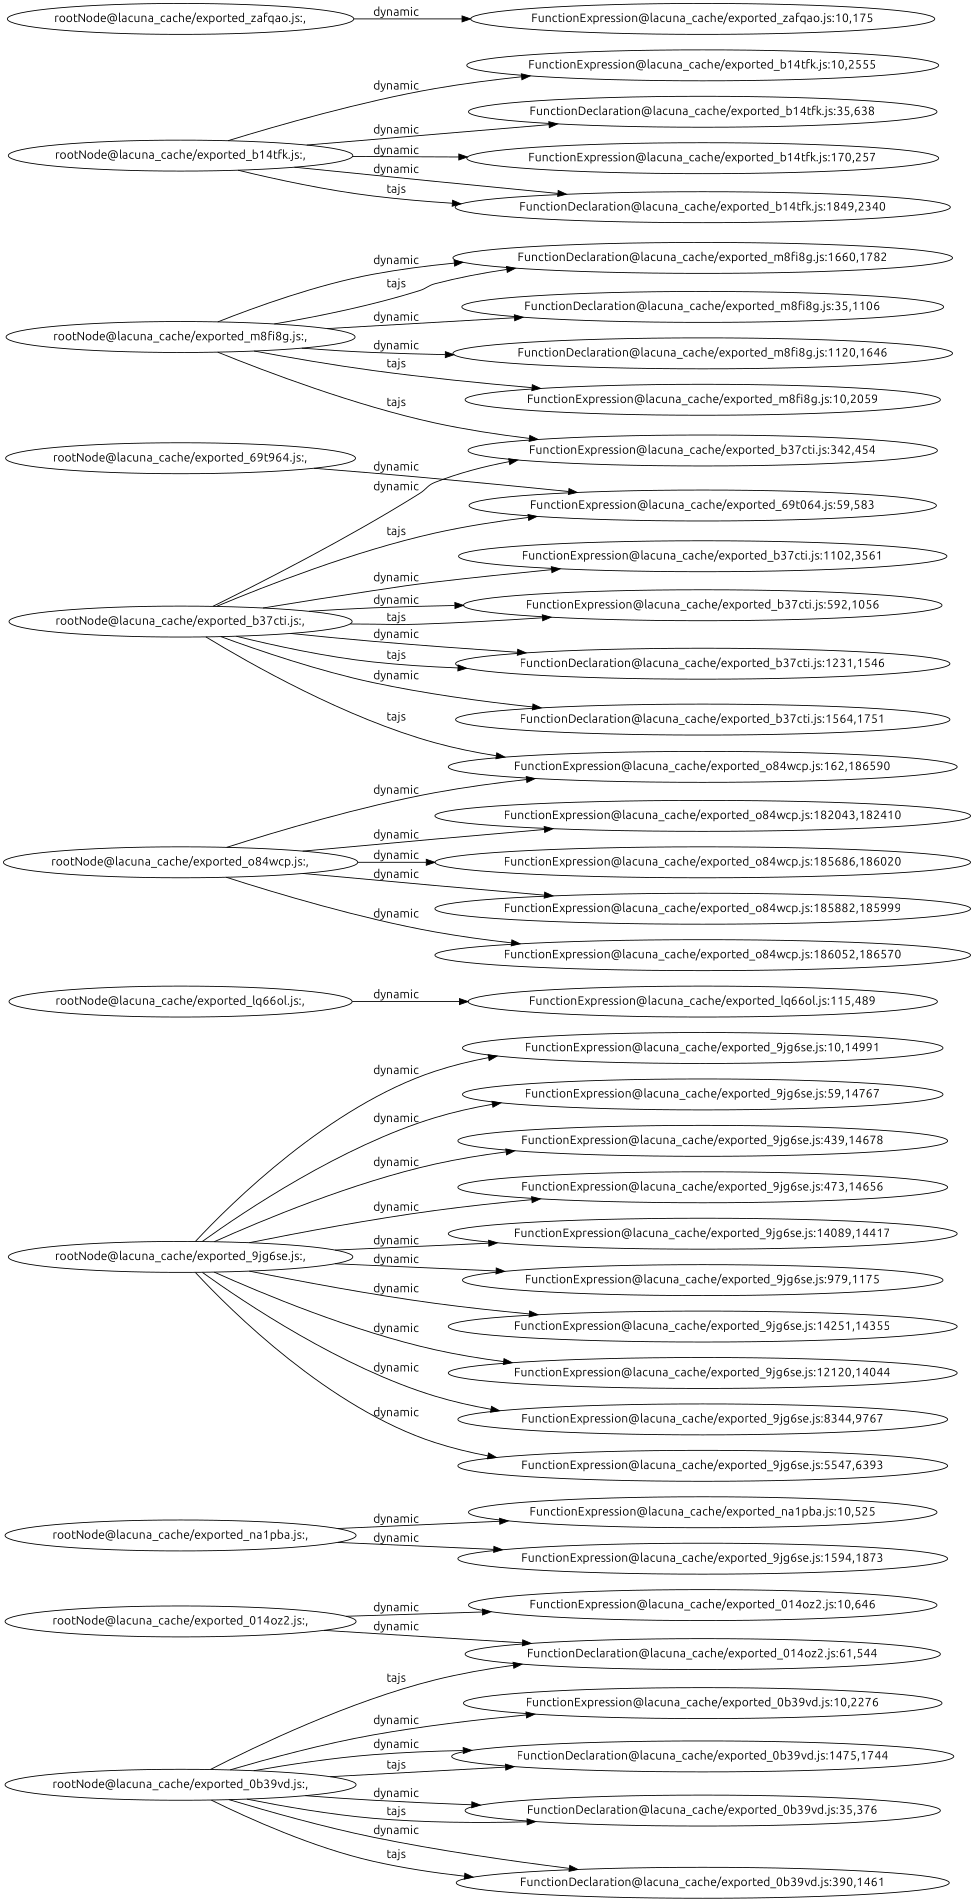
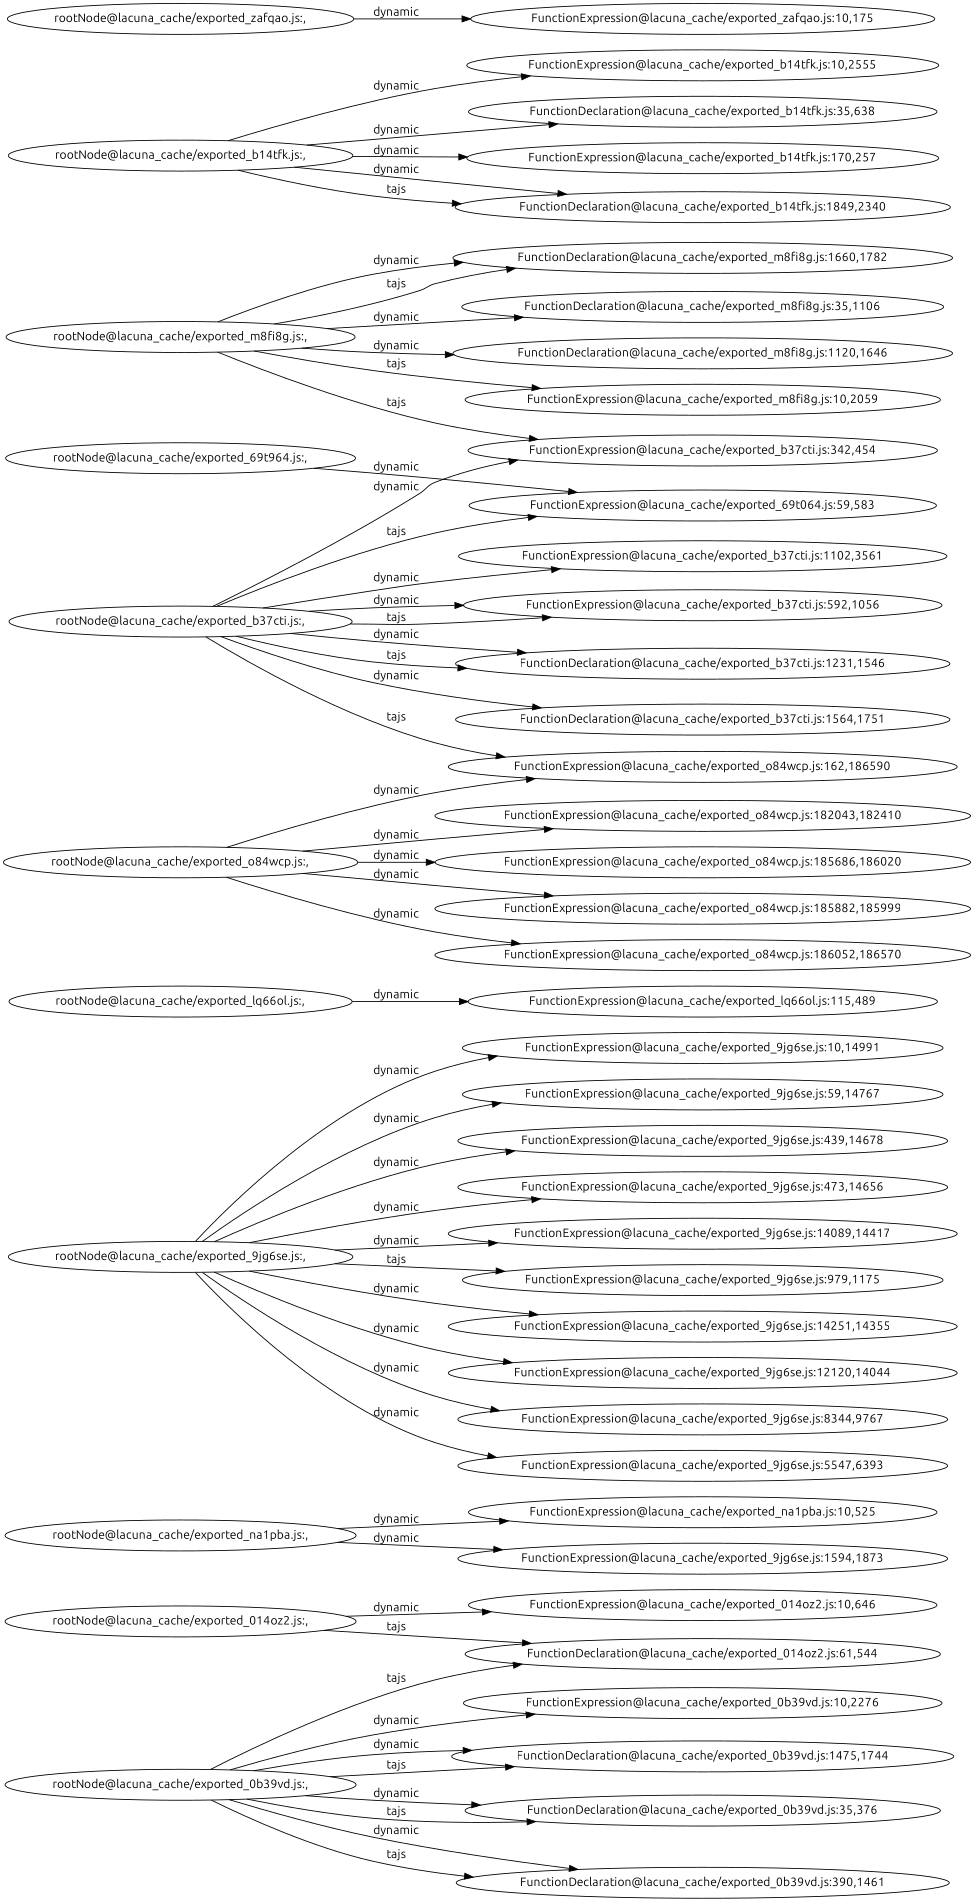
  digraph {
    fontname=Ubuntu
    rankdir=LR
    node [fontname=Ubuntu]
    edge [fontname=Ubuntu]
    "rootNode@lacuna_cache/exported_014oz2.js:,"
    "FunctionExpression@lacuna_cache/exported_014oz2.js:10,646"
    "FunctionDeclaration@lacuna_cache/exported_014oz2.js:61,544"
    "rootNode@lacuna_cache/exported_na1pba.js:,"
    "FunctionExpression@lacuna_cache/exported_na1pba.js:10,525"
    "FunctionExpression@lacuna_cache/exported_9jg6se.js:1594,1873"
    "rootNode@lacuna_cache/exported_9jg6se.js:,"
    "FunctionExpression@lacuna_cache/exported_9jg6se.js:10,14991"
    "FunctionExpression@lacuna_cache/exported_9jg6se.js:59,14767"
    "FunctionExpression@lacuna_cache/exported_9jg6se.js:439,14678"
    "FunctionExpression@lacuna_cache/exported_9jg6se.js:473,14656"
    "FunctionExpression@lacuna_cache/exported_9jg6se.js:14089,14417"
    "FunctionExpression@lacuna_cache/exported_9jg6se.js:979,1175"
    "FunctionExpression@lacuna_cache/exported_9jg6se.js:14251,14355"
    "FunctionExpression@lacuna_cache/exported_9jg6se.js:12120,14044"
    "FunctionExpression@lacuna_cache/exported_9jg6se.js:8344,9767"
    "FunctionExpression@lacuna_cache/exported_9jg6se.js:5547,6393"
    "rootNode@lacuna_cache/exported_0b39vd.js:,"
    "FunctionExpression@lacuna_cache/exported_0b39vd.js:10,2276"
    "FunctionDeclaration@lacuna_cache/exported_0b39vd.js:1475,1744"
    "FunctionDeclaration@lacuna_cache/exported_0b39vd.js:35,376"
    "FunctionDeclaration@lacuna_cache/exported_0b39vd.js:390,1461"
    "rootNode@lacuna_cache/exported_lq66ol.js:,"
    "FunctionExpression@lacuna_cache/exported_lq66ol.js:115,489"
    "rootNode@lacuna_cache/exported_b37cti.js:,"
    "FunctionExpression@lacuna_cache/exported_b37cti.js:342,454"
    "FunctionExpression@lacuna_cache/exported_b37cti.js:1102,3561"
    "FunctionDeclaration@lacuna_cache/exported_b37cti.js:1231,1546"
    "FunctionDeclaration@lacuna_cache/exported_b37cti.js:1564,1751"
    n30 [label="FunctionExpression@lacuna_cache/exported_b37cti.js:592,1056"]
    "FunctionExpression@lacuna_cache/exported_69t064.js:59,583"
    "FunctionExpression@lacuna_cache/exported_o84wcp.js:162,186590"
    "rootNode@lacuna_cache/exported_o84wcp.js:,"
    "FunctionExpression@lacuna_cache/exported_o84wcp.js:182043,182410"
    "FunctionExpression@lacuna_cache/exported_o84wcp.js:185686,186020"
    "FunctionExpression@lacuna_cache/exported_o84wcp.js:185882,185999"
    "FunctionExpression@lacuna_cache/exported_o84wcp.js:186052,186570"
    n38 [label="rootNode@lacuna_cache/exported_69t964.js:,"]
    "rootNode@lacuna_cache/exported_b14tfk.js:,"
    "FunctionExpression@lacuna_cache/exported_b14tfk.js:10,2555"
    "FunctionDeclaration@lacuna_cache/exported_b14tfk.js:35,638"
    "FunctionExpression@lacuna_cache/exported_b14tfk.js:170,257"
    "FunctionDeclaration@lacuna_cache/exported_b14tfk.js:1849,2340"
    "rootNode@lacuna_cache/exported_m8fi8g.js:,"
    "FunctionExpression@lacuna_cache/exported_m8fi8g.js:10,2059"
    "FunctionDeclaration@lacuna_cache/exported_m8fi8g.js:1660,1782"
    "FunctionDeclaration@lacuna_cache/exported_m8fi8g.js:35,1106"
    "FunctionDeclaration@lacuna_cache/exported_m8fi8g.js:1120,1646"
    "rootNode@lacuna_cache/exported_zafqao.js:,"
    "FunctionExpression@lacuna_cache/exported_zafqao.js:10,175"
    "rootNode@lacuna_cache/exported_014oz2.js:," -> "FunctionExpression@lacuna_cache/exported_014oz2.js:10,646" [label=dynamic]
-   "rootNode@lacuna_cache/exported_014oz2.js:," -> "FunctionDeclaration@lacuna_cache/exported_014oz2.js:61,544" [label=dynamic]
+   "rootNode@lacuna_cache/exported_014oz2.js:," -> "FunctionDeclaration@lacuna_cache/exported_014oz2.js:61,544" [label=tajs]
    "rootNode@lacuna_cache/exported_na1pba.js:," -> "FunctionExpression@lacuna_cache/exported_na1pba.js:10,525" [label=dynamic]
    "rootNode@lacuna_cache/exported_na1pba.js:," -> "FunctionExpression@lacuna_cache/exported_9jg6se.js:1594,1873" [label=dynamic]
    "rootNode@lacuna_cache/exported_9jg6se.js:," -> "FunctionExpression@lacuna_cache/exported_9jg6se.js:10,14991" [label=dynamic]
    "rootNode@lacuna_cache/exported_9jg6se.js:," -> "FunctionExpression@lacuna_cache/exported_9jg6se.js:59,14767" [label=dynamic]
    "rootNode@lacuna_cache/exported_9jg6se.js:," -> "FunctionExpression@lacuna_cache/exported_9jg6se.js:439,14678" [label=dynamic]
    "rootNode@lacuna_cache/exported_9jg6se.js:," -> "FunctionExpression@lacuna_cache/exported_9jg6se.js:473,14656" [label=dynamic]
    "rootNode@lacuna_cache/exported_9jg6se.js:," -> "FunctionExpression@lacuna_cache/exported_9jg6se.js:14089,14417" [label=dynamic]
-   "rootNode@lacuna_cache/exported_9jg6se.js:," -> "FunctionExpression@lacuna_cache/exported_9jg6se.js:979,1175" [label=dynamic]
+   "rootNode@lacuna_cache/exported_9jg6se.js:," -> "FunctionExpression@lacuna_cache/exported_9jg6se.js:979,1175" [label=tajs]
    "rootNode@lacuna_cache/exported_9jg6se.js:," -> "FunctionExpression@lacuna_cache/exported_9jg6se.js:14251,14355" [label=dynamic]
    "rootNode@lacuna_cache/exported_9jg6se.js:," -> "FunctionExpression@lacuna_cache/exported_9jg6se.js:12120,14044" [label=dynamic]
    "rootNode@lacuna_cache/exported_9jg6se.js:," -> "FunctionExpression@lacuna_cache/exported_9jg6se.js:8344,9767" [label=dynamic]
    "rootNode@lacuna_cache/exported_9jg6se.js:," -> "FunctionExpression@lacuna_cache/exported_9jg6se.js:5547,6393" [label=dynamic]
    "rootNode@lacuna_cache/exported_0b39vd.js:," -> "FunctionDeclaration@lacuna_cache/exported_014oz2.js:61,544" [label=tajs]
    "rootNode@lacuna_cache/exported_0b39vd.js:," -> "FunctionExpression@lacuna_cache/exported_0b39vd.js:10,2276" [label=dynamic]
    "rootNode@lacuna_cache/exported_0b39vd.js:," -> "FunctionDeclaration@lacuna_cache/exported_0b39vd.js:1475,1744" [label=dynamic]
    "rootNode@lacuna_cache/exported_0b39vd.js:," -> "FunctionDeclaration@lacuna_cache/exported_0b39vd.js:1475,1744" [label=tajs]
    "rootNode@lacuna_cache/exported_0b39vd.js:," -> "FunctionDeclaration@lacuna_cache/exported_0b39vd.js:35,376" [label=dynamic]
    "rootNode@lacuna_cache/exported_0b39vd.js:," -> "FunctionDeclaration@lacuna_cache/exported_0b39vd.js:35,376" [label=tajs]
    "rootNode@lacuna_cache/exported_0b39vd.js:," -> "FunctionDeclaration@lacuna_cache/exported_0b39vd.js:390,1461" [label=dynamic]
    "rootNode@lacuna_cache/exported_0b39vd.js:," -> "FunctionDeclaration@lacuna_cache/exported_0b39vd.js:390,1461" [label=tajs]
    "rootNode@lacuna_cache/exported_lq66ol.js:," -> "FunctionExpression@lacuna_cache/exported_lq66ol.js:115,489" [label=dynamic]
    "rootNode@lacuna_cache/exported_b37cti.js:," -> "FunctionExpression@lacuna_cache/exported_b37cti.js:342,454" [label=dynamic]
    "rootNode@lacuna_cache/exported_b37cti.js:," -> "FunctionExpression@lacuna_cache/exported_b37cti.js:1102,3561" [label=dynamic]
    "rootNode@lacuna_cache/exported_b37cti.js:," -> "FunctionDeclaration@lacuna_cache/exported_b37cti.js:1231,1546" [label=dynamic]
    "rootNode@lacuna_cache/exported_b37cti.js:," -> "FunctionDeclaration@lacuna_cache/exported_b37cti.js:1231,1546" [label=tajs]
    "rootNode@lacuna_cache/exported_b37cti.js:," -> "FunctionDeclaration@lacuna_cache/exported_b37cti.js:1564,1751" [label=dynamic]
    "rootNode@lacuna_cache/exported_b37cti.js:," -> n30 [label=dynamic]
    "rootNode@lacuna_cache/exported_b37cti.js:," -> n30 [label=tajs]
    "rootNode@lacuna_cache/exported_b37cti.js:," -> "FunctionExpression@lacuna_cache/exported_69t064.js:59,583" [label=tajs]
    "rootNode@lacuna_cache/exported_b37cti.js:," -> "FunctionExpression@lacuna_cache/exported_o84wcp.js:162,186590" [label=tajs]
    "rootNode@lacuna_cache/exported_o84wcp.js:," -> "FunctionExpression@lacuna_cache/exported_o84wcp.js:162,186590" [label=dynamic]
    "rootNode@lacuna_cache/exported_o84wcp.js:," -> "FunctionExpression@lacuna_cache/exported_o84wcp.js:182043,182410" [label=dynamic]
    "rootNode@lacuna_cache/exported_o84wcp.js:," -> "FunctionExpression@lacuna_cache/exported_o84wcp.js:185686,186020" [label=dynamic]
    "rootNode@lacuna_cache/exported_o84wcp.js:," -> "FunctionExpression@lacuna_cache/exported_o84wcp.js:185882,185999" [label=dynamic]
    "rootNode@lacuna_cache/exported_o84wcp.js:," -> "FunctionExpression@lacuna_cache/exported_o84wcp.js:186052,186570" [label=dynamic]
    n38 -> "FunctionExpression@lacuna_cache/exported_69t064.js:59,583" [label=dynamic]
    "rootNode@lacuna_cache/exported_b14tfk.js:," -> "FunctionExpression@lacuna_cache/exported_b14tfk.js:10,2555" [label=dynamic]
    "rootNode@lacuna_cache/exported_b14tfk.js:," -> "FunctionDeclaration@lacuna_cache/exported_b14tfk.js:35,638" [label=dynamic]
    "rootNode@lacuna_cache/exported_b14tfk.js:," -> "FunctionExpression@lacuna_cache/exported_b14tfk.js:170,257" [label=dynamic]
    "rootNode@lacuna_cache/exported_b14tfk.js:," -> "FunctionDeclaration@lacuna_cache/exported_b14tfk.js:1849,2340" [label=dynamic]
    "rootNode@lacuna_cache/exported_b14tfk.js:," -> "FunctionDeclaration@lacuna_cache/exported_b14tfk.js:1849,2340" [label=tajs]
    "rootNode@lacuna_cache/exported_m8fi8g.js:," -> "FunctionExpression@lacuna_cache/exported_b37cti.js:342,454" [label=tajs]
    "rootNode@lacuna_cache/exported_m8fi8g.js:," -> "FunctionExpression@lacuna_cache/exported_m8fi8g.js:10,2059" [label=tajs]
    "rootNode@lacuna_cache/exported_m8fi8g.js:," -> "FunctionDeclaration@lacuna_cache/exported_m8fi8g.js:1660,1782" [label=dynamic]
    "rootNode@lacuna_cache/exported_m8fi8g.js:," -> "FunctionDeclaration@lacuna_cache/exported_m8fi8g.js:1660,1782" [label=tajs]
    "rootNode@lacuna_cache/exported_m8fi8g.js:," -> "FunctionDeclaration@lacuna_cache/exported_m8fi8g.js:35,1106" [label=dynamic]
    "rootNode@lacuna_cache/exported_m8fi8g.js:," -> "FunctionDeclaration@lacuna_cache/exported_m8fi8g.js:1120,1646" [label=dynamic]
    "rootNode@lacuna_cache/exported_zafqao.js:," -> "FunctionExpression@lacuna_cache/exported_zafqao.js:10,175" [label=dynamic]
  }
